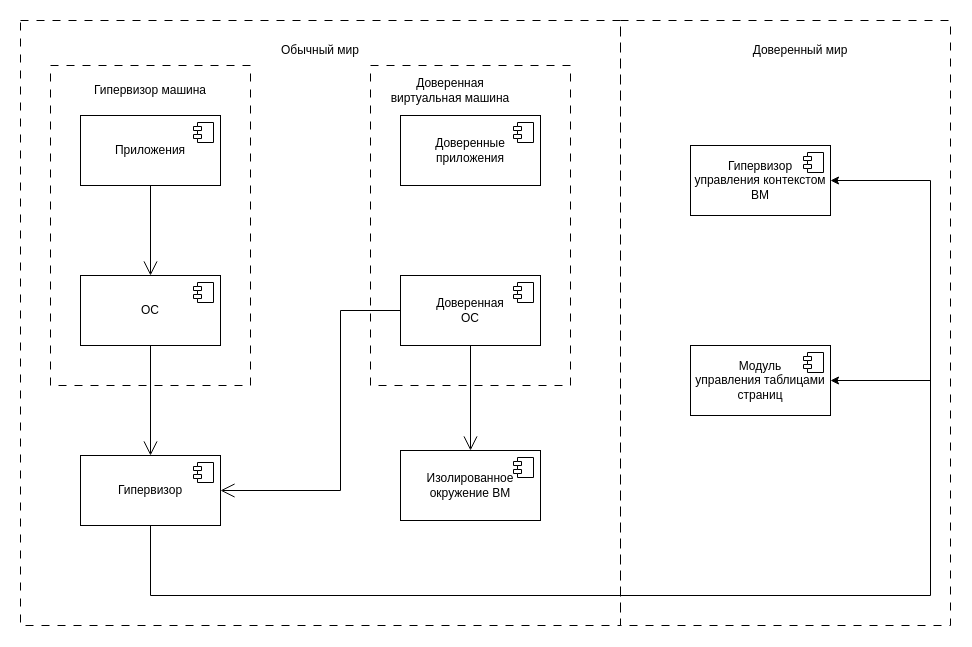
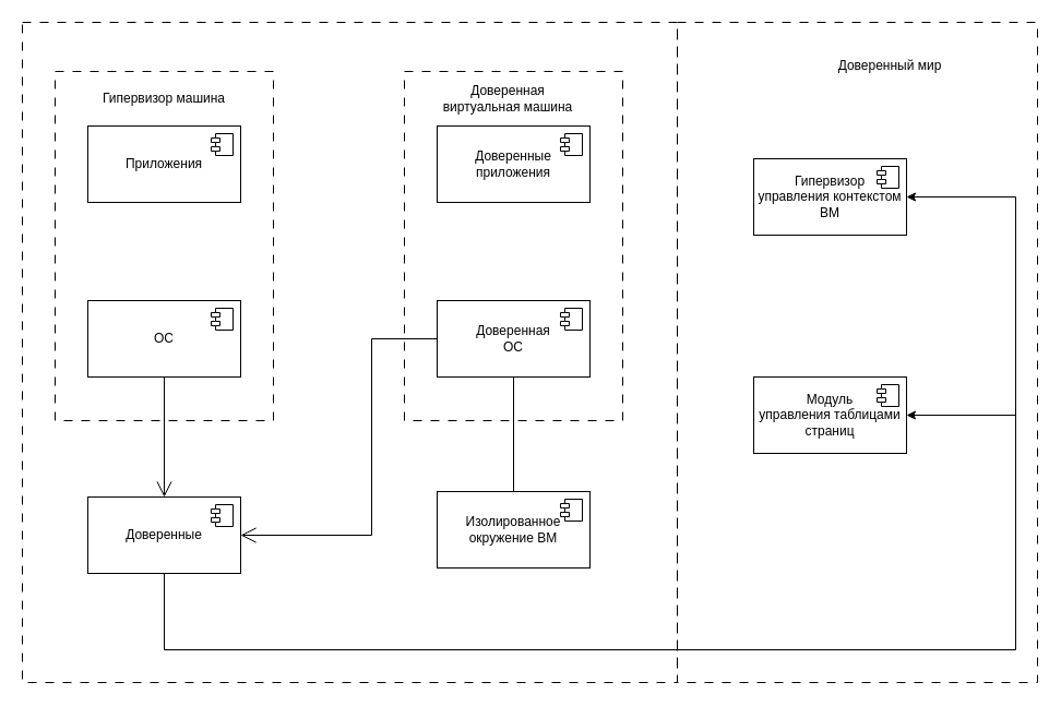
  <mxCell id="0" />
  <mxCell id="1" parent="0" />
  <mxCell id="2" value="" style="rounded=0;whiteSpace=wrap;html=1;fillColor=none;dashed=1;dashPattern=8 8;" vertex="1" parent="1"><mxGeometry x="620" y="20" width="330" height="605" as="geometry" /></mxCell>
  <mxCell id="3" value="" style="rounded=0;whiteSpace=wrap;html=1;fillColor=none;dashed=1;dashPattern=8 8;" vertex="1" parent="1"><mxGeometry x="370" y="65" width="200" height="320" as="geometry" /></mxCell>
  <mxCell id="4" value="" style="rounded=0;whiteSpace=wrap;html=1;fillColor=none;dashed=1;dashPattern=8 8;" vertex="1" parent="1"><mxGeometry x="50" y="65" width="200" height="320" as="geometry" /></mxCell>
  <mxCell id="5" value="" style="rounded=0;whiteSpace=wrap;html=1;fillColor=none;dashed=1;dashPattern=8 8;" vertex="1" parent="1"><mxGeometry x="20" y="20" width="600" height="605" as="geometry" /></mxCell>
  <mxCell id="6" value="" style="endArrow=open;endSize=12;html=1;rounded=0;exitX=0.5;exitY=1;exitDx=0;exitDy=0;entryX=0.5;entryY=0;entryDx=0;entryDy=0;" parent="1" source="14" target="16" edge="1"><mxGeometry width="160" relative="1" as="geometry"><mxPoint x="150" y="355" as="sourcePoint" /><mxPoint x="300" y="425" as="targetPoint" /></mxGeometry></mxCell>
- <mxCell id="7" value="" style="endArrow=open;endSize=12;html=1;rounded=0;exitX=0.5;exitY=1;exitDx=0;exitDy=0;entryX=0.5;entryY=0;entryDx=0;entryDy=0;" parent="1" source="8" target="14" edge="1"><mxGeometry width="160" relative="1" as="geometry"><mxPoint x="150" y="215" as="sourcePoint" /><mxPoint x="150" y="295" as="targetPoint" /></mxGeometry></mxCell>
  <mxCell id="8" value="Приложения" style="html=1;dropTarget=0;whiteSpace=wrap;" parent="1" vertex="1"><mxGeometry x="80" y="115" width="140" height="70" as="geometry" /></mxCell>
  <mxCell id="9" value="" style="shape=module;jettyWidth=8;jettyHeight=4;" parent="8" vertex="1"><mxGeometry x="1" width="20" height="20" relative="1" as="geometry"><mxPoint x="-27" y="7" as="offset" /></mxGeometry></mxCell>
  <mxCell id="10" value="Доверенные приложения" style="html=1;dropTarget=0;whiteSpace=wrap;" parent="1" vertex="1"><mxGeometry x="400" y="115" width="140" height="70" as="geometry" /></mxCell>
  <mxCell id="11" value="" style="shape=module;jettyWidth=8;jettyHeight=4;" parent="10" vertex="1"><mxGeometry x="1" width="20" height="20" relative="1" as="geometry"><mxPoint x="-27" y="7" as="offset" /></mxGeometry></mxCell>
  <mxCell id="12" value="Доверенная&lt;br&gt;ОС" style="html=1;dropTarget=0;whiteSpace=wrap;" parent="1" vertex="1"><mxGeometry x="400" y="275" width="140" height="70" as="geometry" /></mxCell>
  <mxCell id="13" value="" style="shape=module;jettyWidth=8;jettyHeight=4;" parent="12" vertex="1"><mxGeometry x="1" width="20" height="20" relative="1" as="geometry"><mxPoint x="-27" y="7" as="offset" /></mxGeometry></mxCell>
  <mxCell id="14" value="ОС" style="html=1;dropTarget=0;whiteSpace=wrap;" parent="1" vertex="1"><mxGeometry x="80" y="275" width="140" height="70" as="geometry" /></mxCell>
  <mxCell id="15" value="" style="shape=module;jettyWidth=8;jettyHeight=4;" parent="14" vertex="1"><mxGeometry x="1" width="20" height="20" relative="1" as="geometry"><mxPoint x="-27" y="7" as="offset" /></mxGeometry></mxCell>
- <mxCell id="16" value="Гипервизор" style="html=1;dropTarget=0;whiteSpace=wrap;" parent="1" vertex="1"><mxGeometry x="80" y="455" width="140" height="70" as="geometry" /></mxCell>
+ <mxCell id="16" value="Доверенные" style="html=1;dropTarget=0;whiteSpace=wrap;" parent="1" vertex="1"><mxGeometry x="80" y="455" width="140" height="70" as="geometry" /></mxCell>
  <mxCell id="17" value="" style="shape=module;jettyWidth=8;jettyHeight=4;" parent="16" vertex="1"><mxGeometry x="1" width="20" height="20" relative="1" as="geometry"><mxPoint x="-27" y="7" as="offset" /></mxGeometry></mxCell>
  <mxCell id="18" value="Изолированное окружение ВМ" style="html=1;dropTarget=0;whiteSpace=wrap;" parent="1" vertex="1"><mxGeometry x="400" y="450" width="140" height="70" as="geometry" /></mxCell>
  <mxCell id="19" value="" style="shape=module;jettyWidth=8;jettyHeight=4;" parent="18" vertex="1"><mxGeometry x="1" width="20" height="20" relative="1" as="geometry"><mxPoint x="-27" y="7" as="offset" /></mxGeometry></mxCell>
- <mxCell id="20" value="" style="endArrow=open;endSize=12;html=1;rounded=0;exitX=0.5;exitY=1;exitDx=0;exitDy=0;entryX=0.5;entryY=0;entryDx=0;entryDy=0;" parent="1" source="12" target="18" edge="1"><mxGeometry width="160" relative="1" as="geometry"><mxPoint x="469.66" y="345" as="sourcePoint" /><mxPoint x="469.66" y="455" as="targetPoint" /></mxGeometry></mxCell>
+ <mxCell id="20" value="" style="endArrow=none;endSize=12;html=1;rounded=0;exitX=0.5;exitY=1;exitDx=0;exitDy=0;entryX=0.5;entryY=0;entryDx=0;entryDy=0;" parent="1" source="12" target="18" edge="1"><mxGeometry width="160" relative="1" as="geometry"><mxPoint x="469.66" y="345" as="sourcePoint" /><mxPoint x="469.66" y="455" as="targetPoint" /></mxGeometry></mxCell>
  <mxCell id="21" value="" style="endArrow=open;endSize=12;html=1;rounded=0;exitX=0;exitY=0.5;exitDx=0;exitDy=0;entryX=1;entryY=0.5;entryDx=0;entryDy=0;" parent="1" source="12" target="16" edge="1"><mxGeometry width="160" relative="1" as="geometry"><mxPoint x="160" y="355" as="sourcePoint" /><mxPoint x="160" y="465" as="targetPoint" /><Array as="points"><mxPoint x="340" y="310" /><mxPoint x="340" y="490" /></Array></mxGeometry></mxCell>
  <mxCell id="22" value="Модуль&lt;br&gt; управления таблицами страниц" style="html=1;dropTarget=0;whiteSpace=wrap;" parent="1" vertex="1"><mxGeometry x="690" y="345" width="140" height="70" as="geometry" /></mxCell>
  <mxCell id="23" value="" style="shape=module;jettyWidth=8;jettyHeight=4;" parent="22" vertex="1"><mxGeometry x="1" width="20" height="20" relative="1" as="geometry"><mxPoint x="-27" y="7" as="offset" /></mxGeometry></mxCell>
  <mxCell id="24" value="Гипервизор&lt;br&gt; управления контекстом ВМ" style="html=1;dropTarget=0;whiteSpace=wrap;" parent="1" vertex="1"><mxGeometry x="690" y="145" width="140" height="70" as="geometry" /></mxCell>
  <mxCell id="25" value="" style="shape=module;jettyWidth=8;jettyHeight=4;" parent="24" vertex="1"><mxGeometry x="1" width="20" height="20" relative="1" as="geometry"><mxPoint x="-27" y="7" as="offset" /></mxGeometry></mxCell>
  <mxCell id="26" value="Гипервизор машина" style="text;html=1;align=center;verticalAlign=middle;whiteSpace=wrap;rounded=0;" vertex="1" parent="1"><mxGeometry x="80" y="75" width="140" height="30" as="geometry" /></mxCell>
- <mxCell id="27" value="Доверенная виртуальная машина" style="text;html=1;align=center;verticalAlign=middle;whiteSpace=wrap;rounded=0;" vertex="1" parent="1"><mxGeometry x="380" y="75" width="140" height="30" as="geometry" /></mxCell>
+ <mxCell id="27" value="Доверенная виртуальная машина" style="text;html=1;align=center;verticalAlign=middle;whiteSpace=wrap;rounded=0;" vertex="1" parent="1"><mxGeometry x="395" y="75" width="140" height="30" as="geometry" /></mxCell>
  <mxCell id="28" value="" style="endArrow=none;html=1;rounded=0;entryX=0.5;entryY=1;entryDx=0;entryDy=0;" edge="1" parent="1" target="16"><mxGeometry width="50" height="50" relative="1" as="geometry"><mxPoint x="150" y="595" as="sourcePoint" /><mxPoint x="680" y="425" as="targetPoint" /></mxGeometry></mxCell>
  <mxCell id="29" value="" style="endArrow=none;html=1;rounded=0;" edge="1" parent="1"><mxGeometry width="50" height="50" relative="1" as="geometry"><mxPoint x="150" y="595" as="sourcePoint" /><mxPoint x="930" y="595" as="targetPoint" /></mxGeometry></mxCell>
  <mxCell id="30" value="" style="endArrow=none;html=1;rounded=0;" edge="1" parent="1"><mxGeometry width="50" height="50" relative="1" as="geometry"><mxPoint x="930" y="180" as="sourcePoint" /><mxPoint x="930" y="595" as="targetPoint" /></mxGeometry></mxCell>
  <mxCell id="31" value="" style="endArrow=classic;html=1;rounded=0;entryX=1;entryY=0.5;entryDx=0;entryDy=0;" edge="1" parent="1" target="24"><mxGeometry width="50" height="50" relative="1" as="geometry"><mxPoint x="930" y="180" as="sourcePoint" /><mxPoint x="680" y="235" as="targetPoint" /></mxGeometry></mxCell>
  <mxCell id="32" value="" style="endArrow=classic;html=1;rounded=0;entryX=1;entryY=0.5;entryDx=0;entryDy=0;" edge="1" parent="1" target="22"><mxGeometry width="50" height="50" relative="1" as="geometry"><mxPoint x="930" y="380" as="sourcePoint" /><mxPoint x="860" y="335" as="targetPoint" /></mxGeometry></mxCell>
- <mxCell id="33" value="Обычный мир" style="text;html=1;align=center;verticalAlign=middle;whiteSpace=wrap;rounded=0;" vertex="1" parent="1"><mxGeometry x="275" y="35" width="90" height="30" as="geometry" /></mxCell>
- <mxCell id="34" value="Доверенный мир" style="text;html=1;align=center;verticalAlign=middle;whiteSpace=wrap;rounded=0;" vertex="1" parent="1"><mxGeometry x="740" y="35" width="120" height="30" as="geometry" /></mxCell>
+ <mxCell id="34" value="Доверенный мир" style="text;html=1;align=center;verticalAlign=middle;whiteSpace=wrap;rounded=0;" vertex="1" parent="1"><mxGeometry x="755" y="45" width="120" height="30" as="geometry" /></mxCell>
